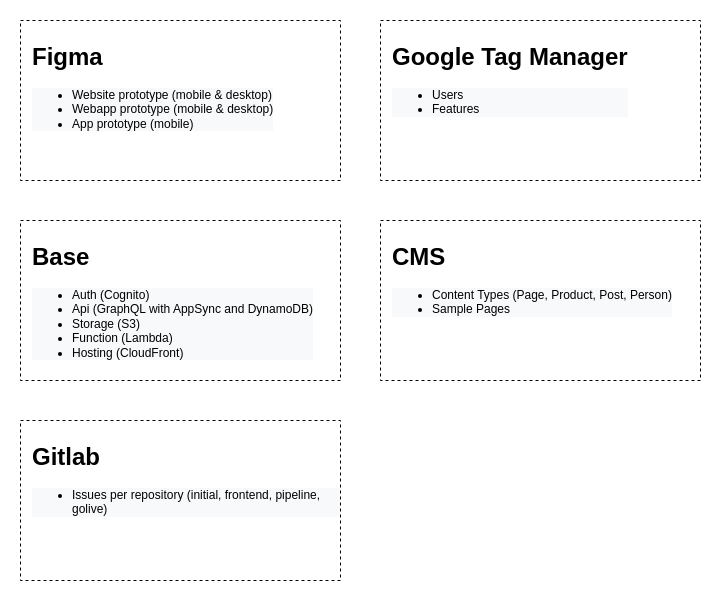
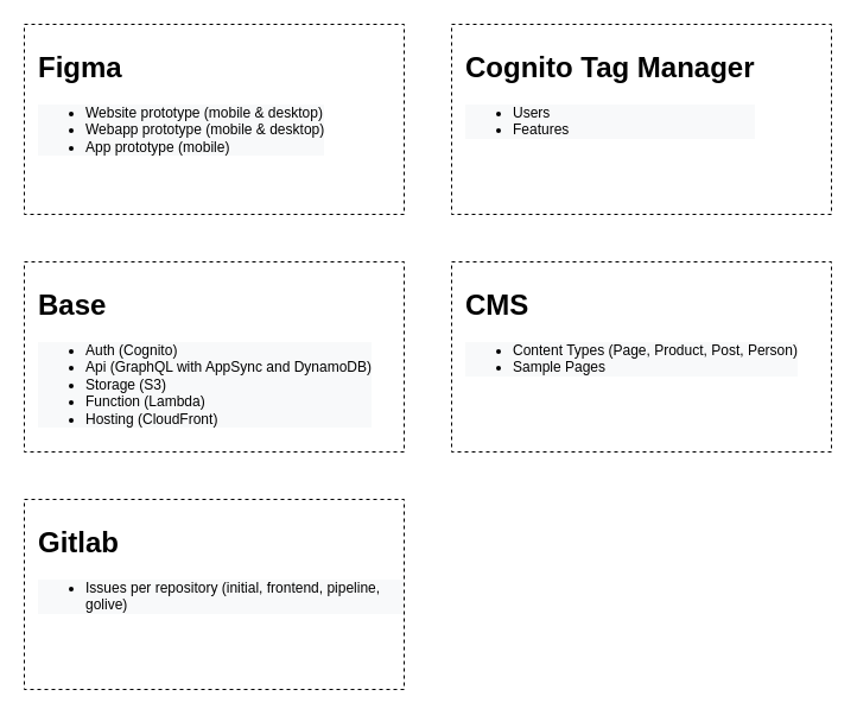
  <mxCell id="0" />
  <mxCell id="1" parent="0" />
  <mxCell id="2" value="&lt;h1&gt;&lt;font face=&quot;helvetica&quot;&gt;Figma&lt;/font&gt;&lt;/h1&gt;&lt;ul style=&quot;color: rgb(0 , 0 , 0) ; font-family: &amp;#34;helvetica&amp;#34; ; font-size: 12px ; font-style: normal ; font-weight: 400 ; letter-spacing: normal ; text-align: left ; text-indent: 0px ; text-transform: none ; word-spacing: 0px ; background-color: rgb(248 , 249 , 250)&quot;&gt;&lt;li&gt;Website prototype (mobile &amp;amp; desktop)&lt;/li&gt;&lt;li&gt;Webapp prototype (mobile &amp;amp; desktop)&lt;/li&gt;&lt;li&gt;App prototype (mobile)&lt;/li&gt;&lt;/ul&gt;" style="text;whiteSpace=wrap;html=1;strokeColor=#000000;dashed=1;spacingLeft=10;" vertex="1" parent="1"><mxGeometry x="20" y="20" width="320" height="160" as="geometry" /></mxCell>
- <mxCell id="3" value="&lt;h1&gt;&lt;font face=&quot;helvetica&quot;&gt;Google Tag Manager&lt;/font&gt;&lt;/h1&gt;&lt;ul style=&quot;color: rgb(0 , 0 , 0) ; font-family: &amp;#34;helvetica&amp;#34; ; font-size: 12px ; font-style: normal ; font-weight: 400 ; letter-spacing: normal ; text-align: left ; text-indent: 0px ; text-transform: none ; word-spacing: 0px ; background-color: rgb(248 , 249 , 250)&quot;&gt;&lt;li&gt;Users&lt;/li&gt;&lt;li&gt;Features&lt;/li&gt;&lt;/ul&gt;" style="text;whiteSpace=wrap;html=1;strokeColor=#000000;dashed=1;spacingLeft=10;" vertex="1" parent="1"><mxGeometry x="380" y="20" width="320" height="160" as="geometry" /></mxCell>
+ <mxCell id="3" value="&lt;h1&gt;&lt;font face=&quot;helvetica&quot;&gt;Cognito Tag Manager&lt;/font&gt;&lt;/h1&gt;&lt;ul style=&quot;color: rgb(0 , 0 , 0) ; font-family: &amp;#34;helvetica&amp;#34; ; font-size: 12px ; font-style: normal ; font-weight: 400 ; letter-spacing: normal ; text-align: left ; text-indent: 0px ; text-transform: none ; word-spacing: 0px ; background-color: rgb(248 , 249 , 250)&quot;&gt;&lt;li&gt;Users&lt;/li&gt;&lt;li&gt;Features&lt;/li&gt;&lt;/ul&gt;" style="text;whiteSpace=wrap;html=1;strokeColor=#000000;dashed=1;spacingLeft=10;" vertex="1" parent="1"><mxGeometry x="380" y="20" width="320" height="160" as="geometry" /></mxCell>
  <mxCell id="4" value="&lt;h1&gt;&lt;font face=&quot;helvetica&quot;&gt;Base&lt;/font&gt;&lt;/h1&gt;&lt;ul style=&quot;color: rgb(0 , 0 , 0) ; font-family: &amp;#34;helvetica&amp;#34; ; font-size: 12px ; font-style: normal ; font-weight: 400 ; letter-spacing: normal ; text-align: left ; text-indent: 0px ; text-transform: none ; word-spacing: 0px ; background-color: rgb(248 , 249 , 250)&quot;&gt;&lt;li&gt;Auth (Cognito)&lt;/li&gt;&lt;li&gt;Api (GraphQL with AppSync and DynamoDB)&lt;/li&gt;&lt;li&gt;Storage (S3)&lt;/li&gt;&lt;li&gt;Function (Lambda)&lt;/li&gt;&lt;li&gt;Hosting (CloudFront)&lt;/li&gt;&lt;/ul&gt;" style="text;whiteSpace=wrap;html=1;strokeColor=#000000;dashed=1;spacingLeft=10;" vertex="1" parent="1"><mxGeometry x="20" y="220" width="320" height="160" as="geometry" /></mxCell>
  <mxCell id="5" value="&lt;h1&gt;&lt;font face=&quot;helvetica&quot;&gt;CMS&lt;/font&gt;&lt;/h1&gt;&lt;ul style=&quot;color: rgb(0 , 0 , 0) ; font-family: &amp;#34;helvetica&amp;#34; ; font-size: 12px ; font-style: normal ; font-weight: 400 ; letter-spacing: normal ; text-align: left ; text-indent: 0px ; text-transform: none ; word-spacing: 0px ; background-color: rgb(248 , 249 , 250)&quot;&gt;&lt;li&gt;Content Types (Page, Product, Post, Person)&lt;/li&gt;&lt;li&gt;Sample Pages&lt;/li&gt;&lt;/ul&gt;" style="text;whiteSpace=wrap;html=1;strokeColor=#000000;dashed=1;spacingLeft=10;" vertex="1" parent="1"><mxGeometry x="380" y="220" width="320" height="160" as="geometry" /></mxCell>
  <mxCell id="6" value="&lt;h1&gt;&lt;font face=&quot;helvetica&quot;&gt;Gitlab&lt;/font&gt;&lt;/h1&gt;&lt;ul style=&quot;color: rgb(0 , 0 , 0) ; font-family: &amp;#34;helvetica&amp;#34; ; font-size: 12px ; font-style: normal ; font-weight: 400 ; letter-spacing: normal ; text-align: left ; text-indent: 0px ; text-transform: none ; word-spacing: 0px ; background-color: rgb(248 , 249 , 250)&quot;&gt;&lt;li&gt;Issues per repository (initial, frontend, pipeline, golive)&lt;/li&gt;&lt;/ul&gt;" style="text;whiteSpace=wrap;html=1;strokeColor=#000000;dashed=1;spacingLeft=10;" vertex="1" parent="1"><mxGeometry x="20" y="420" width="320" height="160" as="geometry" /></mxCell>
